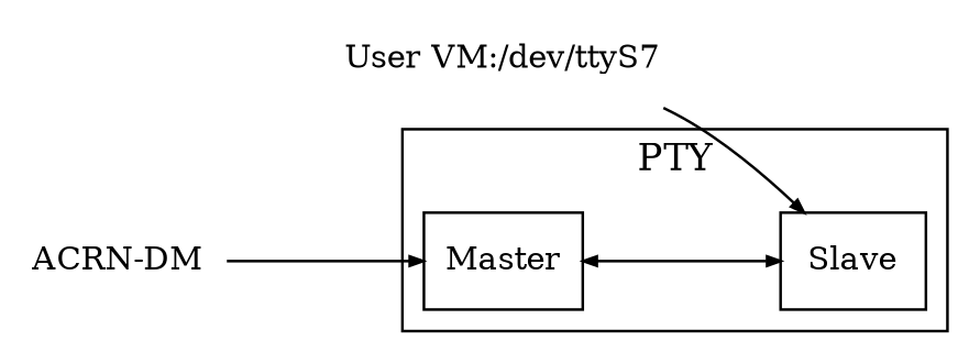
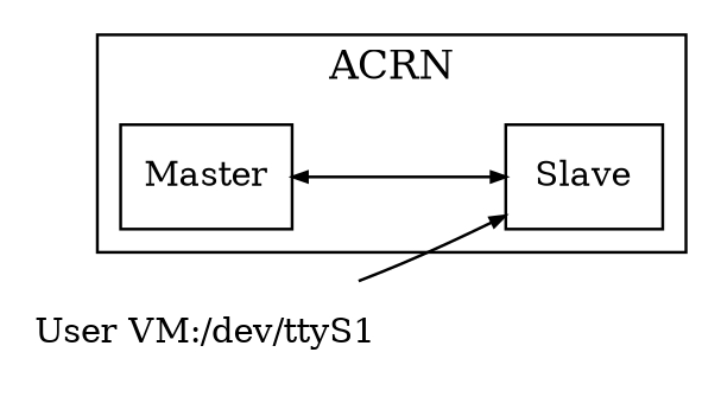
  digraph {
    rankdir=LR
    node [fontsize=12 shape=box]
    edge [arrowsize=.5]
    Master
    Slave
-   "User VM:/dev/ttyS1" [shape=plaintext label="User VM:/dev/ttyS7"]
-   "ACRN-DM" [shape=plaintext]
+   "User VM:/dev/ttyS1" [shape=plaintext]
    subgraph cluster_1 {
-     label=PTY
+     label=ACRN
      Master
      Slave
    }
    Master -> Slave [dir=both]
    "User VM:/dev/ttyS1" -> Slave
-   "ACRN-DM" -> Master
  }
